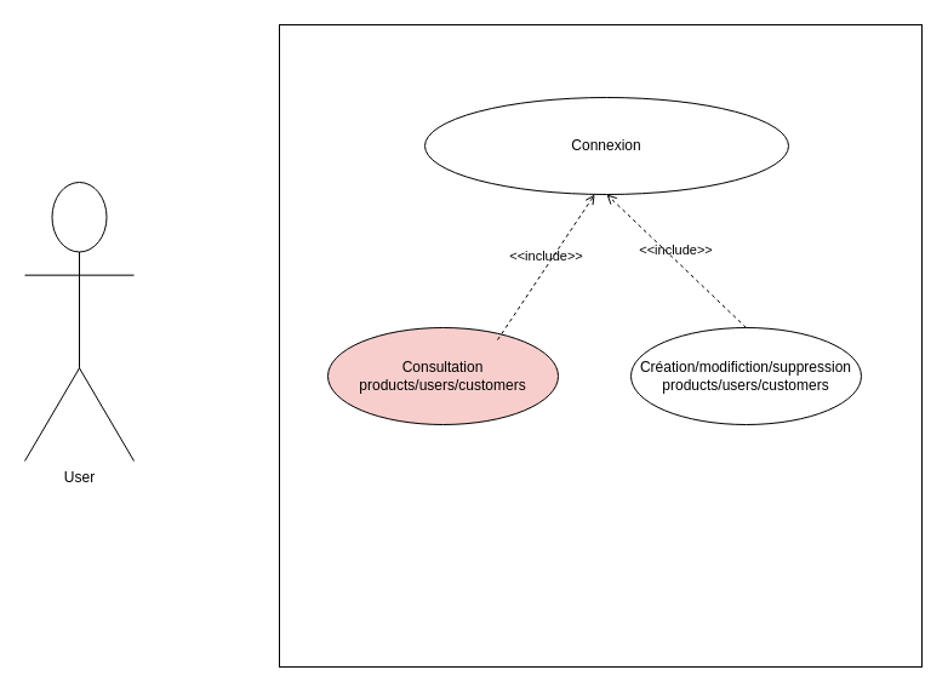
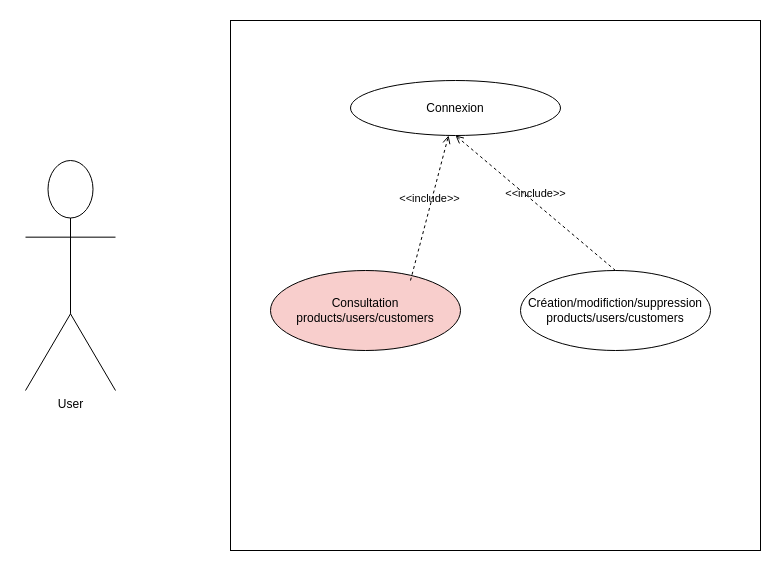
  <mxCell id="0" />
  <mxCell id="1" parent="0" />
- <mxCell id="2" value="User" style="shape=umlActor;verticalLabelPosition=bottom;verticalAlign=top;html=1;outlineConnect=0;" vertex="1" parent="1"><mxGeometry x="20" y="150" width="90" height="230" as="geometry" /></mxCell>
+ <mxCell id="2" value="User" style="shape=umlActor;verticalLabelPosition=bottom;verticalAlign=top;html=1;outlineConnect=0;" vertex="1" parent="1"><mxGeometry x="25" y="160" width="90" height="230" as="geometry" /></mxCell>
  <mxCell id="3" value="" style="whiteSpace=wrap;html=1;aspect=fixed;" vertex="1" parent="1"><mxGeometry x="230" y="20" width="530" height="530" as="geometry" /></mxCell>
- <mxCell id="4" value="Connexion" style="ellipse;whiteSpace=wrap;html=1;" vertex="1" parent="1"><mxGeometry x="350" y="80" width="300" height="80" as="geometry" /></mxCell>
+ <mxCell id="4" value="Connexion" style="ellipse;whiteSpace=wrap;html=1;" vertex="1" parent="1"><mxGeometry x="350" y="80" width="210" height="55" as="geometry" /></mxCell>
  <mxCell id="5" value="Consultation products/users/customers" style="ellipse;whiteSpace=wrap;html=1;fillColor=#f8cecc;" vertex="1" parent="1"><mxGeometry x="270" y="270" width="190" height="80" as="geometry" /></mxCell>
  <mxCell id="6" value="Création/modifiction/suppression products/users/customers" style="ellipse;whiteSpace=wrap;html=1;" vertex="1" parent="1"><mxGeometry x="520" y="270" width="190" height="80" as="geometry" /></mxCell>
  <mxCell id="7" value="&amp;lt;&amp;lt;include&amp;gt;&amp;gt;" style="html=1;verticalAlign=bottom;labelBackgroundColor=none;endArrow=open;endFill=0;dashed=1;rounded=0;entryX=0.467;entryY=1;entryDx=0;entryDy=0;entryPerimeter=0;" edge="1" parent="1" target="4"><mxGeometry width="160" relative="1" as="geometry"><mxPoint x="410" y="280" as="sourcePoint" /><mxPoint x="550" y="310" as="targetPoint" /></mxGeometry></mxCell>
  <mxCell id="8" value="&amp;lt;&amp;lt;include&amp;gt;&amp;gt;" style="html=1;verticalAlign=bottom;labelBackgroundColor=none;endArrow=open;endFill=0;dashed=1;rounded=0;entryX=0.5;entryY=1;entryDx=0;entryDy=0;exitX=0.5;exitY=0;exitDx=0;exitDy=0;" edge="1" parent="1" source="6" target="4"><mxGeometry width="160" relative="1" as="geometry"><mxPoint x="420" y="290" as="sourcePoint" /><mxPoint x="500.1" y="170" as="targetPoint" /></mxGeometry></mxCell>
